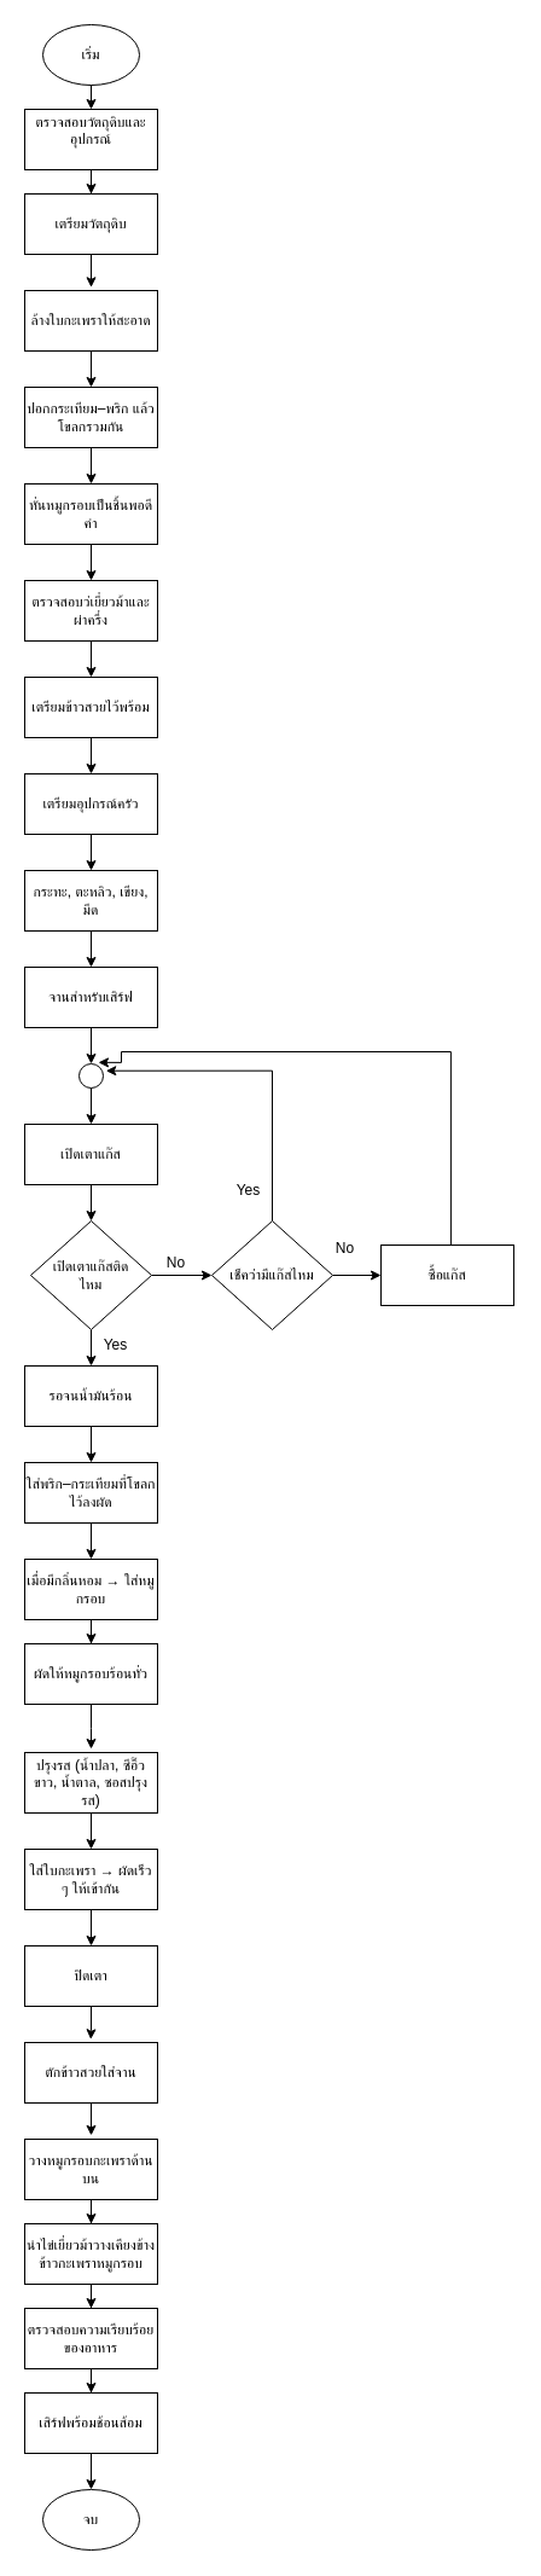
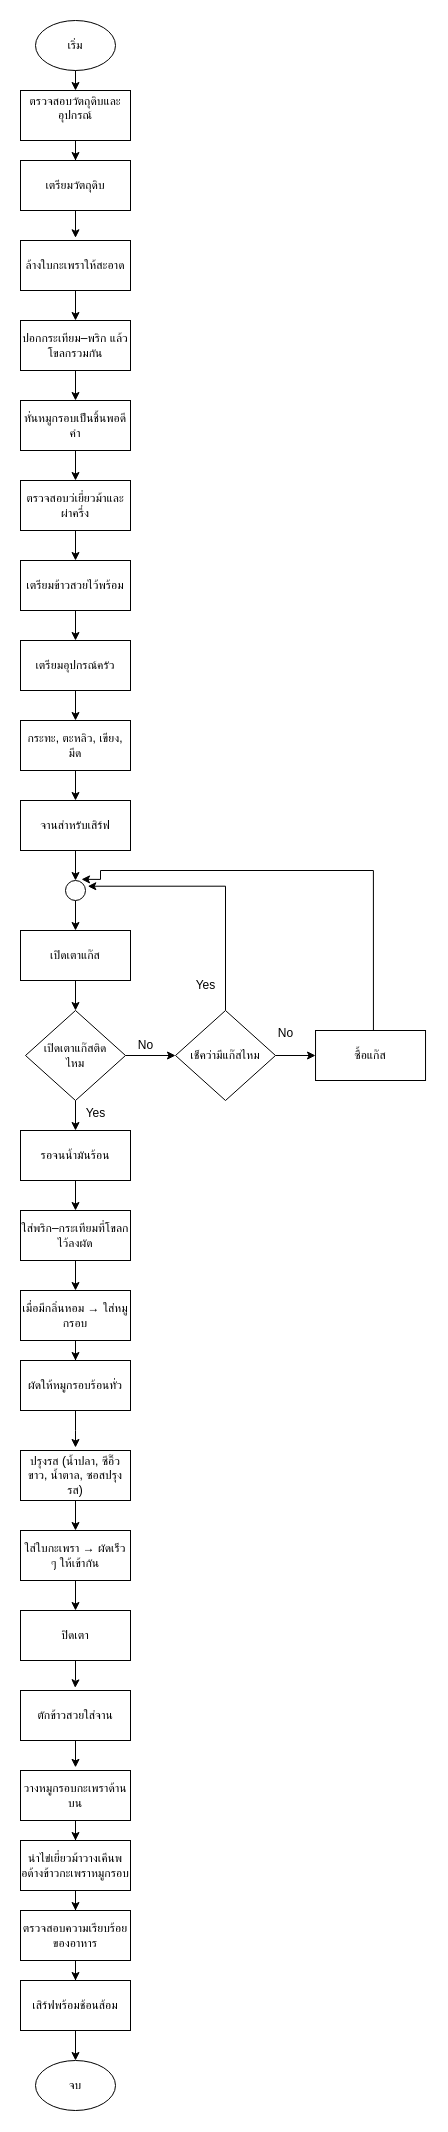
  <mxCell id="0" />
  <mxCell id="1" parent="0" />
  <mxCell id="2" value="เริ่ม" style="ellipse;whiteSpace=wrap;html=1;" vertex="1" parent="1"><mxGeometry x="35" y="20" width="80" height="50" as="geometry" /></mxCell>
  <mxCell id="3" style="edgeStyle=orthogonalEdgeStyle;rounded=0;orthogonalLoop=1;jettySize=auto;html=1;entryX=0.5;entryY=0;entryDx=0;entryDy=0;" edge="1" parent="1" source="4" target="5"><mxGeometry relative="1" as="geometry" /></mxCell>
  <mxCell id="4" value="&lt;div&gt;ตรวจสอบวัตถุดิบและอุปกรณ์&lt;/div&gt;&lt;div&gt;&lt;br&gt;&lt;/div&gt;" style="rounded=0;whiteSpace=wrap;html=1;" vertex="1" parent="1"><mxGeometry x="20" y="90" width="110" height="50" as="geometry" /></mxCell>
  <mxCell id="5" value="&lt;div&gt;เตรียมวัตถุดิบ&lt;/div&gt;" style="rounded=0;whiteSpace=wrap;html=1;" vertex="1" parent="1"><mxGeometry x="20" y="160" width="110" height="50" as="geometry" /></mxCell>
  <mxCell id="6" style="edgeStyle=orthogonalEdgeStyle;rounded=0;orthogonalLoop=1;jettySize=auto;html=1;entryX=0.5;entryY=0;entryDx=0;entryDy=0;" edge="1" parent="1" source="7" target="9"><mxGeometry relative="1" as="geometry" /></mxCell>
  <mxCell id="7" value="&lt;div&gt;ล้างใบกะเพราให้สะอาด&lt;/div&gt;" style="rounded=0;whiteSpace=wrap;html=1;" vertex="1" parent="1"><mxGeometry x="20" y="240" width="110" height="50" as="geometry" /></mxCell>
  <mxCell id="8" style="edgeStyle=orthogonalEdgeStyle;rounded=0;orthogonalLoop=1;jettySize=auto;html=1;entryX=0.5;entryY=0;entryDx=0;entryDy=0;" edge="1" parent="1" source="9" target="11"><mxGeometry relative="1" as="geometry" /></mxCell>
  <mxCell id="9" value="&lt;div&gt;ปอกกระเทียม–พริก แล้วโขลกรวมกัน&lt;/div&gt;" style="rounded=0;whiteSpace=wrap;html=1;" vertex="1" parent="1"><mxGeometry x="20" y="320" width="110" height="50" as="geometry" /></mxCell>
  <mxCell id="10" style="edgeStyle=orthogonalEdgeStyle;rounded=0;orthogonalLoop=1;jettySize=auto;html=1;entryX=0.5;entryY=0;entryDx=0;entryDy=0;" edge="1" parent="1" source="11" target="13"><mxGeometry relative="1" as="geometry" /></mxCell>
  <mxCell id="11" value="&lt;div&gt;หั่นหมูกรอบเป็นชิ้นพอดีคำ&lt;/div&gt;" style="rounded=0;whiteSpace=wrap;html=1;" vertex="1" parent="1"><mxGeometry x="20" y="400" width="110" height="50" as="geometry" /></mxCell>
  <mxCell id="12" style="edgeStyle=orthogonalEdgeStyle;rounded=0;orthogonalLoop=1;jettySize=auto;html=1;entryX=0.5;entryY=0;entryDx=0;entryDy=0;" edge="1" parent="1" source="13" target="15"><mxGeometry relative="1" as="geometry" /></mxCell>
  <mxCell id="13" value="&lt;div&gt;ตรวจสอบว่เยี่ยวม้าและผ่าครึ่ง&lt;/div&gt;" style="rounded=0;whiteSpace=wrap;html=1;" vertex="1" parent="1"><mxGeometry x="20" y="480" width="110" height="50" as="geometry" /></mxCell>
  <mxCell id="14" style="edgeStyle=orthogonalEdgeStyle;rounded=0;orthogonalLoop=1;jettySize=auto;html=1;entryX=0.5;entryY=0;entryDx=0;entryDy=0;" edge="1" parent="1" source="15" target="17"><mxGeometry relative="1" as="geometry" /></mxCell>
  <mxCell id="15" value="&lt;div&gt;เตรียมข้าวสวยไว้พร้อม&lt;/div&gt;" style="rounded=0;whiteSpace=wrap;html=1;" vertex="1" parent="1"><mxGeometry x="20" y="560" width="110" height="50" as="geometry" /></mxCell>
  <mxCell id="16" style="edgeStyle=orthogonalEdgeStyle;rounded=0;orthogonalLoop=1;jettySize=auto;html=1;entryX=0.5;entryY=0;entryDx=0;entryDy=0;" edge="1" parent="1" source="17" target="19"><mxGeometry relative="1" as="geometry" /></mxCell>
  <mxCell id="17" value="&lt;div&gt;เตรียมอุปกรณ์ครัว&lt;/div&gt;" style="rounded=0;whiteSpace=wrap;html=1;" vertex="1" parent="1"><mxGeometry x="20" y="640" width="110" height="50" as="geometry" /></mxCell>
  <mxCell id="18" style="edgeStyle=orthogonalEdgeStyle;rounded=0;orthogonalLoop=1;jettySize=auto;html=1;entryX=0.5;entryY=0;entryDx=0;entryDy=0;" edge="1" parent="1" source="19" target="21"><mxGeometry relative="1" as="geometry" /></mxCell>
  <mxCell id="19" value="&lt;div&gt;กระทะ, ตะหลิว, เขียง, มีด&lt;/div&gt;" style="rounded=0;whiteSpace=wrap;html=1;" vertex="1" parent="1"><mxGeometry x="20" y="720" width="110" height="50" as="geometry" /></mxCell>
  <mxCell id="20" style="edgeStyle=orthogonalEdgeStyle;rounded=0;orthogonalLoop=1;jettySize=auto;html=1;entryX=0.5;entryY=0;entryDx=0;entryDy=0;" edge="1" parent="1" source="21" target="33"><mxGeometry relative="1" as="geometry" /></mxCell>
  <mxCell id="21" value="&lt;div&gt;จานสำหรับเสิร์ฟ&lt;/div&gt;" style="rounded=0;whiteSpace=wrap;html=1;" vertex="1" parent="1"><mxGeometry x="20" y="800" width="110" height="50" as="geometry" /></mxCell>
  <mxCell id="22" style="edgeStyle=orthogonalEdgeStyle;rounded=0;orthogonalLoop=1;jettySize=auto;html=1;entryX=0;entryY=0.5;entryDx=0;entryDy=0;" edge="1" parent="1" source="24" target="28"><mxGeometry relative="1" as="geometry" /></mxCell>
  <mxCell id="23" style="edgeStyle=orthogonalEdgeStyle;rounded=0;orthogonalLoop=1;jettySize=auto;html=1;entryX=0.5;entryY=0;entryDx=0;entryDy=0;" edge="1" parent="1" source="24" target="39"><mxGeometry relative="1" as="geometry" /></mxCell>
  <mxCell id="24" value="เปิดเตาแก๊สติด&lt;div&gt;ไหม&lt;/div&gt;" style="rhombus;whiteSpace=wrap;html=1;" vertex="1" parent="1"><mxGeometry x="25" y="1010" width="100" height="90" as="geometry" /></mxCell>
  <mxCell id="25" style="edgeStyle=orthogonalEdgeStyle;rounded=0;orthogonalLoop=1;jettySize=auto;html=1;entryX=0.5;entryY=0;entryDx=0;entryDy=0;" edge="1" parent="1" target="4"><mxGeometry relative="1" as="geometry"><mxPoint x="75" y="70" as="sourcePoint" /></mxGeometry></mxCell>
  <mxCell id="26" style="edgeStyle=orthogonalEdgeStyle;rounded=0;orthogonalLoop=1;jettySize=auto;html=1;entryX=1.114;entryY=0.286;entryDx=0;entryDy=0;entryPerimeter=0;" edge="1" parent="1" source="28" target="33"><mxGeometry relative="1" as="geometry"><mxPoint x="225" y="890" as="targetPoint" /><Array as="points"><mxPoint x="225" y="886" /></Array></mxGeometry></mxCell>
  <mxCell id="27" style="edgeStyle=orthogonalEdgeStyle;rounded=0;orthogonalLoop=1;jettySize=auto;html=1;entryX=0;entryY=0.5;entryDx=0;entryDy=0;exitX=1;exitY=0.5;exitDx=0;exitDy=0;" edge="1" parent="1" source="28" target="36"><mxGeometry relative="1" as="geometry"><mxPoint x="284.998" y="1055.029" as="sourcePoint" /></mxGeometry></mxCell>
  <mxCell id="28" value="เช็คว่ามีแก๊สไหม" style="rhombus;whiteSpace=wrap;html=1;" vertex="1" parent="1"><mxGeometry x="175" y="1010" width="100" height="90" as="geometry" /></mxCell>
  <mxCell id="29" value="No" style="text;html=1;align=center;verticalAlign=middle;resizable=0;points=[];autosize=1;strokeColor=none;fillColor=none;" vertex="1" parent="1"><mxGeometry x="125" y="1030" width="40" height="30" as="geometry" /></mxCell>
  <mxCell id="30" style="edgeStyle=orthogonalEdgeStyle;rounded=0;orthogonalLoop=1;jettySize=auto;html=1;entryX=0.5;entryY=0;entryDx=0;entryDy=0;" edge="1" parent="1" source="31" target="24"><mxGeometry relative="1" as="geometry" /></mxCell>
  <mxCell id="31" value="เปิดเตาแก๊ส" style="rounded=0;whiteSpace=wrap;html=1;" vertex="1" parent="1"><mxGeometry x="20" y="930" width="110" height="50" as="geometry" /></mxCell>
  <mxCell id="32" style="edgeStyle=orthogonalEdgeStyle;rounded=0;orthogonalLoop=1;jettySize=auto;html=1;entryX=0.5;entryY=0;entryDx=0;entryDy=0;" edge="1" parent="1" source="33" target="31"><mxGeometry relative="1" as="geometry" /></mxCell>
  <mxCell id="33" value="" style="ellipse;whiteSpace=wrap;html=1;aspect=fixed;" vertex="1" parent="1"><mxGeometry x="65" y="880" width="20" height="20" as="geometry" /></mxCell>
  <mxCell id="34" value="Yes" style="text;html=1;align=center;verticalAlign=middle;resizable=0;points=[];autosize=1;strokeColor=none;fillColor=none;" vertex="1" parent="1"><mxGeometry x="185" y="970" width="40" height="30" as="geometry" /></mxCell>
  <mxCell id="35" style="edgeStyle=orthogonalEdgeStyle;rounded=0;orthogonalLoop=1;jettySize=auto;html=1;entryX=0.8;entryY=-0.057;entryDx=0;entryDy=0;entryPerimeter=0;" edge="1" parent="1" target="33"><mxGeometry relative="1" as="geometry"><mxPoint x="100.001" y="882.929" as="targetPoint" /><mxPoint x="372.93" y="1030" as="sourcePoint" /><Array as="points"><mxPoint x="373" y="870" /><mxPoint x="100" y="870" /><mxPoint x="100" y="879" /></Array></mxGeometry></mxCell>
  <mxCell id="36" value="ซื้อแก๊ส" style="rounded=0;whiteSpace=wrap;html=1;" vertex="1" parent="1"><mxGeometry x="315.03" y="1030" width="110" height="50" as="geometry" /></mxCell>
  <mxCell id="37" value="No" style="text;html=1;align=center;verticalAlign=middle;resizable=0;points=[];autosize=1;strokeColor=none;fillColor=none;" vertex="1" parent="1"><mxGeometry x="265" y="1018" width="40" height="30" as="geometry" /></mxCell>
  <mxCell id="38" style="edgeStyle=orthogonalEdgeStyle;rounded=0;orthogonalLoop=1;jettySize=auto;html=1;entryX=0.5;entryY=0;entryDx=0;entryDy=0;" edge="1" parent="1" source="39" target="41"><mxGeometry relative="1" as="geometry" /></mxCell>
  <mxCell id="39" value="&lt;div&gt;รอจนน้ำมันร้อน&lt;/div&gt;" style="rounded=0;whiteSpace=wrap;html=1;" vertex="1" parent="1"><mxGeometry x="20" y="1130" width="110" height="50" as="geometry" /></mxCell>
  <mxCell id="40" style="edgeStyle=orthogonalEdgeStyle;rounded=0;orthogonalLoop=1;jettySize=auto;html=1;entryX=0.5;entryY=0;entryDx=0;entryDy=0;" edge="1" parent="1" source="41" target="43"><mxGeometry relative="1" as="geometry" /></mxCell>
  <mxCell id="41" value="&lt;div&gt;ใส่พริก–กระเทียมที่โขลกไว้ลงผัด&lt;/div&gt;" style="rounded=0;whiteSpace=wrap;html=1;" vertex="1" parent="1"><mxGeometry x="20" y="1210" width="110" height="50" as="geometry" /></mxCell>
  <mxCell id="42" style="edgeStyle=orthogonalEdgeStyle;rounded=0;orthogonalLoop=1;jettySize=auto;html=1;entryX=0.5;entryY=0;entryDx=0;entryDy=0;" edge="1" parent="1" source="43" target="46"><mxGeometry relative="1" as="geometry" /></mxCell>
  <mxCell id="43" value="&lt;div&gt;เมื่อมีกลิ่นหอม → ใส่หมูกรอบ&lt;/div&gt;" style="rounded=0;whiteSpace=wrap;html=1;" vertex="1" parent="1"><mxGeometry x="20" y="1290" width="110" height="50" as="geometry" /></mxCell>
  <mxCell id="44" style="edgeStyle=orthogonalEdgeStyle;rounded=0;orthogonalLoop=1;jettySize=auto;html=1;entryX=0.5;entryY=0;entryDx=0;entryDy=0;" edge="1" parent="1" source="45" target="48"><mxGeometry relative="1" as="geometry" /></mxCell>
  <mxCell id="45" value="&lt;div&gt;ปรุงรส (น้ำปลา, ซีอิ๊วขาว, น้ำตาล, ซอสปรุงรส)&lt;/div&gt;" style="rounded=0;whiteSpace=wrap;html=1;" vertex="1" parent="1"><mxGeometry x="20" y="1450" width="110" height="50" as="geometry" /></mxCell>
  <mxCell id="46" value="&lt;div&gt;ผัดให้หมูกรอบร้อนทั่ว&lt;/div&gt;" style="rounded=0;whiteSpace=wrap;html=1;" vertex="1" parent="1"><mxGeometry x="20" y="1360" width="110" height="50" as="geometry" /></mxCell>
  <mxCell id="47" style="edgeStyle=orthogonalEdgeStyle;rounded=0;orthogonalLoop=1;jettySize=auto;html=1;entryX=0.5;entryY=0;entryDx=0;entryDy=0;" edge="1" parent="1" source="48" target="49"><mxGeometry relative="1" as="geometry" /></mxCell>
  <mxCell id="48" value="&lt;div&gt;ใส่ใบกะเพรา → ผัดเร็ว ๆ ให้เข้ากัน&lt;/div&gt;" style="rounded=0;whiteSpace=wrap;html=1;" vertex="1" parent="1"><mxGeometry x="20" y="1530" width="110" height="50" as="geometry" /></mxCell>
  <mxCell id="49" value="&lt;div&gt;ปิดเตา&lt;/div&gt;" style="rounded=0;whiteSpace=wrap;html=1;" vertex="1" parent="1"><mxGeometry x="20" y="1610" width="110" height="50" as="geometry" /></mxCell>
  <mxCell id="50" value="&lt;div&gt;ตักข้าวสวยใส่จาน&lt;/div&gt;" style="rounded=0;whiteSpace=wrap;html=1;" vertex="1" parent="1"><mxGeometry x="20" y="1690" width="110" height="50" as="geometry" /></mxCell>
  <mxCell id="51" style="edgeStyle=orthogonalEdgeStyle;rounded=0;orthogonalLoop=1;jettySize=auto;html=1;entryX=0.5;entryY=0;entryDx=0;entryDy=0;" edge="1" parent="1" source="52" target="54"><mxGeometry relative="1" as="geometry" /></mxCell>
  <mxCell id="52" value="&lt;div&gt;วางหมูกรอบกะเพราด้านบน&lt;/div&gt;" style="rounded=0;whiteSpace=wrap;html=1;" vertex="1" parent="1"><mxGeometry x="20" y="1770" width="110" height="50" as="geometry" /></mxCell>
  <mxCell id="53" style="edgeStyle=orthogonalEdgeStyle;rounded=0;orthogonalLoop=1;jettySize=auto;html=1;entryX=0.5;entryY=0;entryDx=0;entryDy=0;" edge="1" parent="1" source="54" target="56"><mxGeometry relative="1" as="geometry" /></mxCell>
- <mxCell id="54" value="&lt;div&gt;นำไข่เยี่ยวม้าวางเคียงข้างข้าวกะเพราหมูกรอบ&lt;/div&gt;" style="rounded=0;whiteSpace=wrap;html=1;" vertex="1" parent="1"><mxGeometry x="20" y="1840" width="110" height="50" as="geometry" /></mxCell>
+ <mxCell id="54" value="&lt;div&gt;นำไข่เยี่ยวม้าวางเคีนพอด้างข้าวกะเพราหมูกรอบ&lt;/div&gt;" style="rounded=0;whiteSpace=wrap;html=1;" vertex="1" parent="1"><mxGeometry x="20" y="1840" width="110" height="50" as="geometry" /></mxCell>
  <mxCell id="55" style="edgeStyle=orthogonalEdgeStyle;rounded=0;orthogonalLoop=1;jettySize=auto;html=1;entryX=0.5;entryY=0;entryDx=0;entryDy=0;" edge="1" parent="1" source="56" target="58"><mxGeometry relative="1" as="geometry" /></mxCell>
  <mxCell id="56" value="&lt;div&gt;ตรวจสอบความเรียบร้อยของอาหาร&lt;/div&gt;" style="rounded=0;whiteSpace=wrap;html=1;" vertex="1" parent="1"><mxGeometry x="20" y="1910" width="110" height="50" as="geometry" /></mxCell>
  <mxCell id="57" style="edgeStyle=orthogonalEdgeStyle;rounded=0;orthogonalLoop=1;jettySize=auto;html=1;entryX=0.5;entryY=0;entryDx=0;entryDy=0;" edge="1" parent="1" source="58" target="59"><mxGeometry relative="1" as="geometry" /></mxCell>
  <mxCell id="58" value="เสิร์ฟพร้อมช้อนส้อม" style="rounded=0;whiteSpace=wrap;html=1;" vertex="1" parent="1"><mxGeometry x="20" y="1980" width="110" height="50" as="geometry" /></mxCell>
  <mxCell id="59" value="จบ" style="ellipse;whiteSpace=wrap;html=1;" vertex="1" parent="1"><mxGeometry x="35" y="2060" width="80" height="50" as="geometry" /></mxCell>
  <mxCell id="60" style="edgeStyle=orthogonalEdgeStyle;rounded=0;orthogonalLoop=1;jettySize=auto;html=1;entryX=0.5;entryY=-0.062;entryDx=0;entryDy=0;entryPerimeter=0;" edge="1" parent="1" source="50" target="52"><mxGeometry relative="1" as="geometry" /></mxCell>
  <mxCell id="61" style="edgeStyle=orthogonalEdgeStyle;rounded=0;orthogonalLoop=1;jettySize=auto;html=1;entryX=0.497;entryY=-0.054;entryDx=0;entryDy=0;entryPerimeter=0;" edge="1" parent="1" source="49" target="50"><mxGeometry relative="1" as="geometry" /></mxCell>
  <mxCell id="62" style="edgeStyle=orthogonalEdgeStyle;rounded=0;orthogonalLoop=1;jettySize=auto;html=1;" edge="1" parent="1" source="46"><mxGeometry relative="1" as="geometry"><mxPoint x="75" y="1447" as="targetPoint" /></mxGeometry></mxCell>
  <mxCell id="63" value="Yes" style="text;html=1;align=center;verticalAlign=middle;resizable=0;points=[];autosize=1;strokeColor=none;fillColor=none;" vertex="1" parent="1"><mxGeometry x="75" y="1098" width="40" height="30" as="geometry" /></mxCell>
  <mxCell id="64" style="edgeStyle=orthogonalEdgeStyle;rounded=0;orthogonalLoop=1;jettySize=auto;html=1;entryX=0.5;entryY=-0.054;entryDx=0;entryDy=0;entryPerimeter=0;" edge="1" parent="1" source="5" target="7"><mxGeometry relative="1" as="geometry" /></mxCell>
